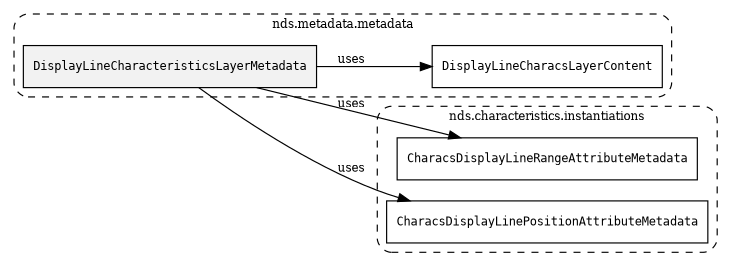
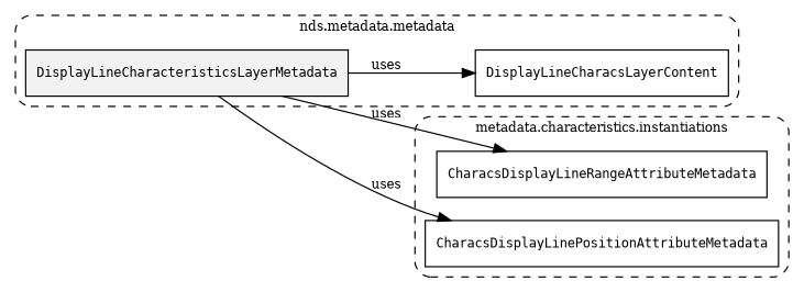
  digraph {
    fontname="DejaVu Serif"
    fontsize=10
    rankdir=LR
    node [fontname="DejaVu Serif" fontsize=10 shape=box]
    edge [fontname="DejaVu Serif" fontsize=10]
    n1 [fillcolor="#0000000D" label=<<font face="monospace"><table align="center" border="0" cellspacing="0" cellpadding="0"><tr><td href="../../../content/packages/nds.characteristics.metadata.html#Structure-DisplayLineCharacteristicsLayerMetadata" title="Structure defined in nds.characteristics.metadata">DisplayLineCharacteristicsLayerMetadata</td></tr></table></font>> style=filled]
    n2 [label=<<font face="monospace"><table align="center" border="0" cellspacing="0" cellpadding="0"><tr><td href="../../../content/packages/nds.characteristics.metadata.html#Bitmask-DisplayLineCharacsLayerContent" title="Bitmask defined in nds.characteristics.metadata">DisplayLineCharacsLayerContent</td></tr></table></font>>]
    n3 [label=<<font face="monospace"><table align="center" border="0" cellspacing="0" cellpadding="0"><tr><td href="../../../content/packages/nds.characteristics.instantiations.html#InstantiateType-CharacsDisplayLineRangeAttributeMetadata" title="InstantiateType defined in nds.characteristics.instantiations">CharacsDisplayLineRangeAttributeMetadata</td></tr></table></font>>]
    n4 [label=<<font face="monospace"><table align="center" border="0" cellspacing="0" cellpadding="0"><tr><td href="../../../content/packages/nds.characteristics.instantiations.html#InstantiateType-CharacsDisplayLinePositionAttributeMetadata" title="InstantiateType defined in nds.characteristics.instantiations">CharacsDisplayLinePositionAttributeMetadata</td></tr></table></font>>]
    subgraph cluster_1 {
      label="nds.metadata.metadata"
      style="dashed, rounded"
      n1
      n2
    }
    subgraph cluster_2 {
-     label="nds.characteristics.instantiations"
+     label="metadata.characteristics.instantiations"
      style="dashed, rounded"
      n3
      n4
    }
    n1 -> n2 [label=uses]
    n1 -> n3 [label=uses]
    n1 -> n4 [label=uses]
  }
